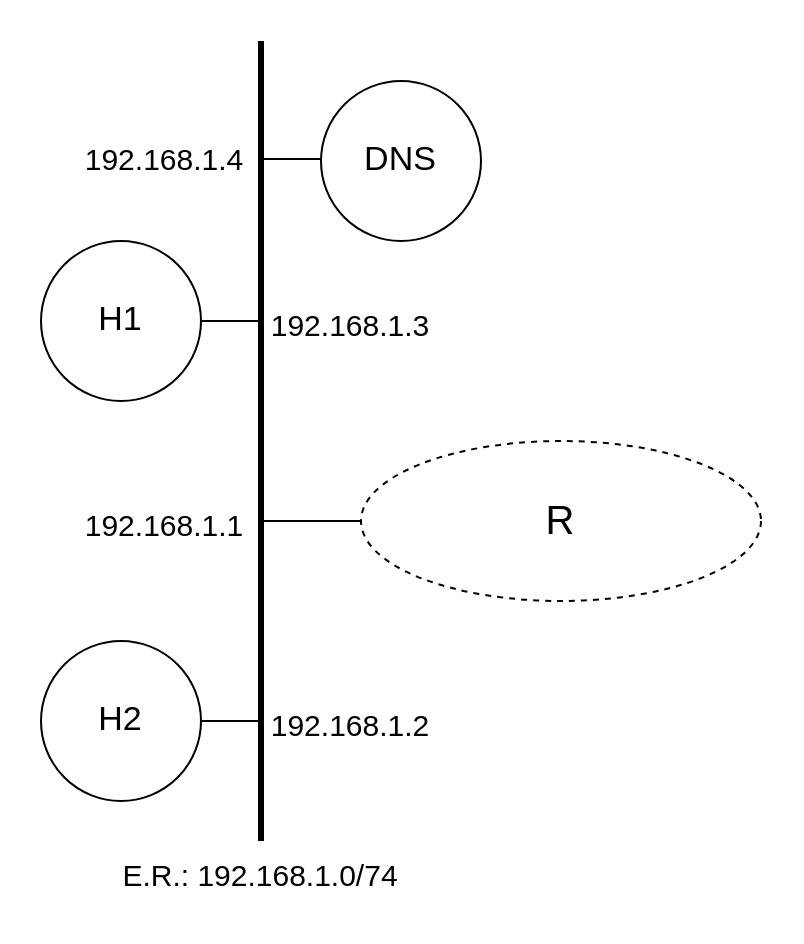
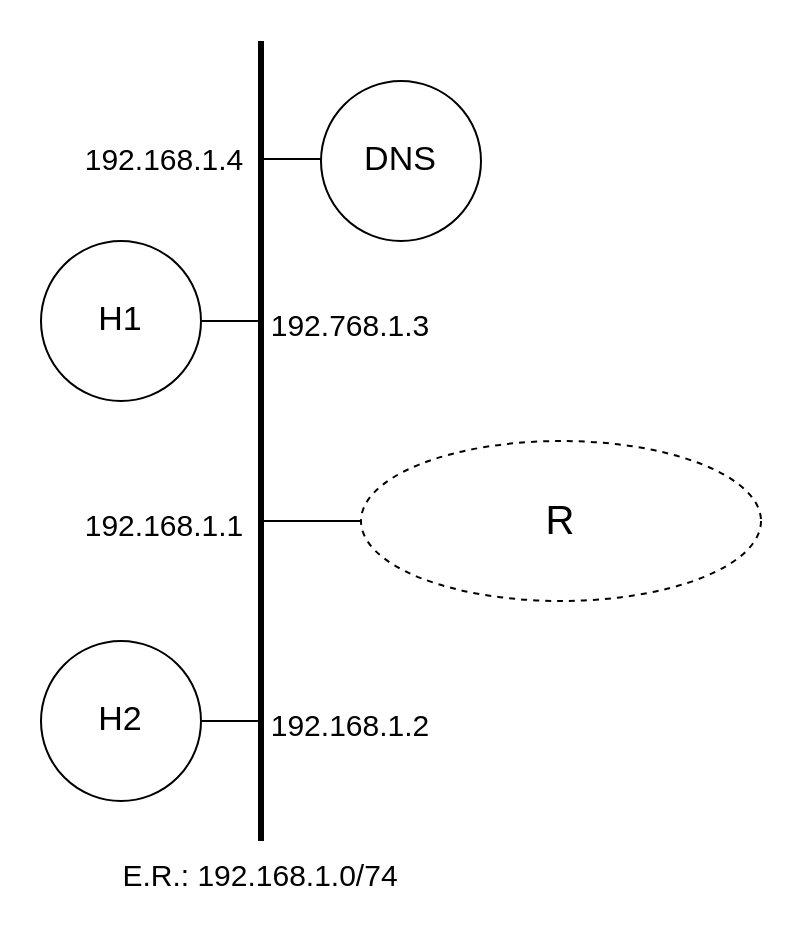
  <mxCell id="0" />
  <mxCell id="1" parent="0" />
  <mxCell id="2" value="" style="endArrow=none;html=1;rounded=0;strokeWidth=3;" parent="1" edge="1"><mxGeometry width="50" height="50" relative="1" as="geometry"><mxPoint x="130" y="420" as="sourcePoint" /><mxPoint x="130" y="20" as="targetPoint" /></mxGeometry></mxCell>
  <mxCell id="3" value="&lt;font style=&quot;font-size: 17px;&quot;&gt;H1&lt;/font&gt;" style="ellipse;whiteSpace=wrap;html=1;aspect=fixed;" parent="1" vertex="1"><mxGeometry x="20" y="120" width="80" height="80" as="geometry" /></mxCell>
  <mxCell id="4" value="" style="endArrow=none;html=1;rounded=0;strokeWidth=1;" parent="1" edge="1"><mxGeometry width="50" height="50" relative="1" as="geometry"><mxPoint x="100" y="160" as="sourcePoint" /><mxPoint x="130" y="160" as="targetPoint" /></mxGeometry></mxCell>
  <mxCell id="5" value="&lt;font style=&quot;font-size: 17px;&quot;&gt;H2&lt;/font&gt;" style="ellipse;whiteSpace=wrap;html=1;aspect=fixed;" parent="1" vertex="1"><mxGeometry x="20" y="320" width="80" height="80" as="geometry" /></mxCell>
  <mxCell id="6" value="" style="endArrow=none;html=1;rounded=0;strokeWidth=1;" parent="1" edge="1"><mxGeometry width="50" height="50" relative="1" as="geometry"><mxPoint x="100" y="360" as="sourcePoint" /><mxPoint x="130" y="360" as="targetPoint" /></mxGeometry></mxCell>
  <mxCell id="7" value="&lt;font style=&quot;font-size: 20px;&quot;&gt;R&lt;/font&gt;" style="ellipse;whiteSpace=wrap;html=1;fontSize=17;dashed=1;" parent="1" vertex="1"><mxGeometry x="180" y="220" width="200" height="80" as="geometry" /></mxCell>
  <mxCell id="8" value="" style="endArrow=none;html=1;rounded=0;fontSize=17;strokeWidth=1;entryX=0;entryY=0.5;entryDx=0;entryDy=0;" parent="1" target="7" edge="1"><mxGeometry width="50" height="50" relative="1" as="geometry"><mxPoint x="130" y="260" as="sourcePoint" /><mxPoint x="170" y="260" as="targetPoint" /></mxGeometry></mxCell>
- <mxCell id="9" value="&lt;font style=&quot;font-size: 15px;&quot;&gt;192.168.1.3&lt;br&gt;&lt;/font&gt;" style="text;html=1;strokeColor=none;fillColor=none;align=center;verticalAlign=middle;whiteSpace=wrap;rounded=0;fontSize=20;" parent="1" vertex="1"><mxGeometry x="135" y="145" width="80" height="30" as="geometry" /></mxCell>
+ <mxCell id="9" value="&lt;font style=&quot;font-size: 15px;&quot;&gt;192.768.1.3&lt;br&gt;&lt;/font&gt;" style="text;html=1;strokeColor=none;fillColor=none;align=center;verticalAlign=middle;whiteSpace=wrap;rounded=0;fontSize=20;" parent="1" vertex="1"><mxGeometry x="135" y="145" width="80" height="30" as="geometry" /></mxCell>
  <mxCell id="10" value="&lt;font style=&quot;font-size: 15px;&quot;&gt;192.168.1.2&lt;br&gt;&lt;/font&gt;" style="text;html=1;strokeColor=none;fillColor=none;align=center;verticalAlign=middle;whiteSpace=wrap;rounded=0;fontSize=20;" parent="1" vertex="1"><mxGeometry x="135" y="345" width="80" height="30" as="geometry" /></mxCell>
  <mxCell id="11" value="&lt;font style=&quot;font-size: 15px;&quot;&gt;192.168.1.1&lt;br&gt;&lt;/font&gt;" style="text;html=1;strokeColor=none;fillColor=none;align=center;verticalAlign=middle;whiteSpace=wrap;rounded=0;fontSize=20;" parent="1" vertex="1"><mxGeometry x="42" y="245" width="80" height="30" as="geometry" /></mxCell>
  <mxCell id="12" value="&lt;font style=&quot;font-size: 15px;&quot;&gt;E.R.: 192.168.1.0/74&lt;br&gt;&lt;/font&gt;" style="text;html=1;strokeColor=none;fillColor=none;align=center;verticalAlign=middle;whiteSpace=wrap;rounded=0;fontSize=20;" parent="1" vertex="1"><mxGeometry x="60" y="420" width="140" height="30" as="geometry" /></mxCell>
  <mxCell id="13" value="&lt;span style=&quot;font-size: 17px;&quot;&gt;DNS&lt;/span&gt;" style="ellipse;whiteSpace=wrap;html=1;aspect=fixed;" parent="1" vertex="1"><mxGeometry x="160" y="40" width="80" height="80" as="geometry" /></mxCell>
  <mxCell id="14" value="&lt;font style=&quot;font-size: 15px;&quot;&gt;192.168.1.4&lt;br&gt;&lt;/font&gt;" style="text;html=1;strokeColor=none;fillColor=none;align=center;verticalAlign=middle;whiteSpace=wrap;rounded=0;fontSize=20;" parent="1" vertex="1"><mxGeometry x="42" y="62" width="80" height="30" as="geometry" /></mxCell>
  <mxCell id="15" value="" style="endArrow=none;html=1;rounded=0;strokeWidth=1;" parent="1" edge="1"><mxGeometry x="0.067" y="40" width="50" height="50" relative="1" as="geometry"><mxPoint x="130" y="79" as="sourcePoint" /><mxPoint x="160" y="79" as="targetPoint" /><mxPoint as="offset" /></mxGeometry></mxCell>
